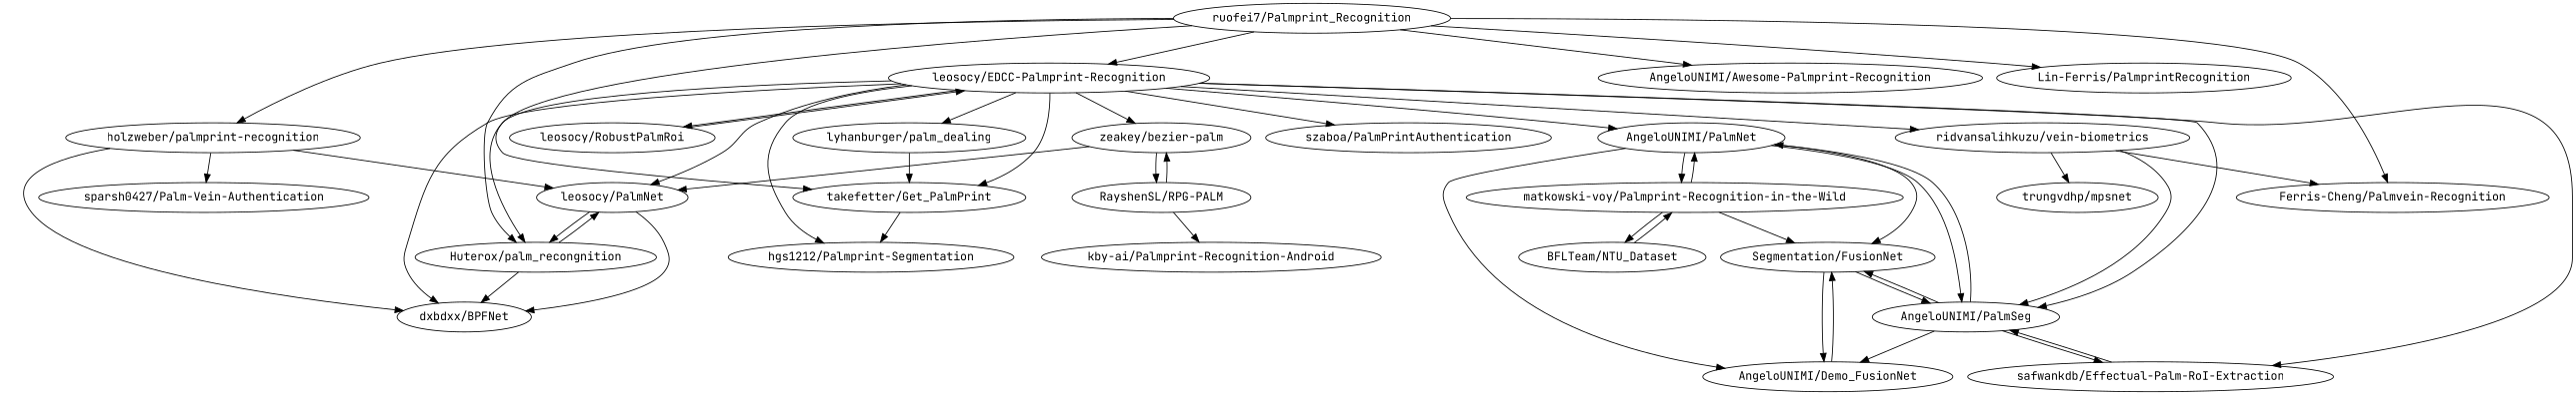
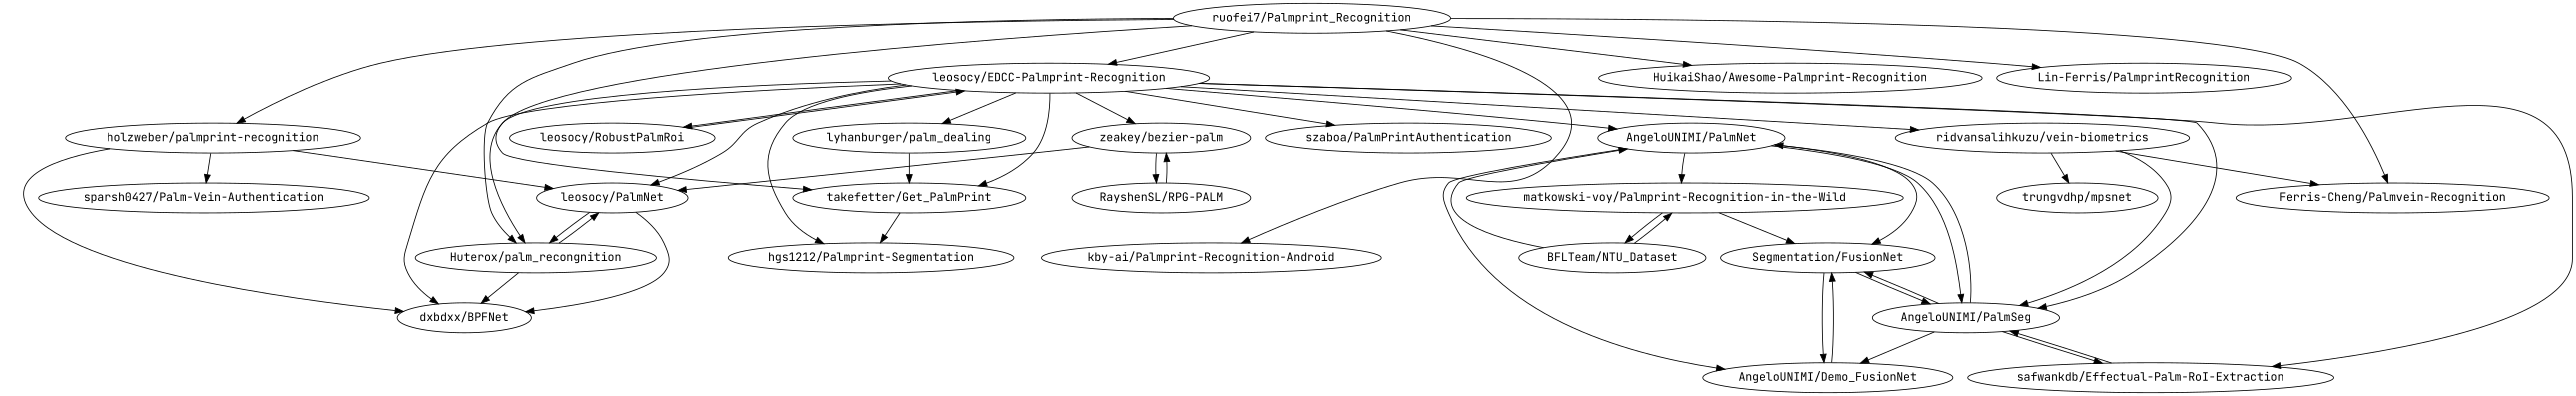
  digraph {
    fontname="JetBrains Mono"
    node [fontname="JetBrains Mono"]
    edge [fontname="JetBrains Mono"]
    "AngeloUNIMI/PalmNet" [l="-0.446,45.443"]
    "matkowski-voy/Palmprint-Recognition-in-the-Wild" [l="-0.467,45.452"]
    "AngeloUNIMI/PalmSeg" [l="-0.442,45.431"]
    n4 [l="-0.461,45.438" label="Segmentation/FusionNet"]
    "AngeloUNIMI/Demo_FusionNet" [l="-0.461,45.429"]
    "BFLTeam/NTU_Dataset" [l="-0.483,45.459"]
    "safwankdb/Effectual-Palm-RoI-Extraction" [l="-0.427,45.435"]
    "lyhanburger/palm_dealing" [l="-0.402,45.412"]
    "takefetter/Get_PalmPrint" [l="-0.391,45.425"]
    n10 [l="-0.375,45.424" label="hgs1212/Palmprint-Segmentation"]
    "leosocy/RobustPalmRoi" [l="-0.416,45.448"]
    "leosocy/EDCC-Palmprint-Recognition" [l="-0.403,45.434"]
    "leosocy/PalmNet" [l="-0.378,45.445"]
    "Huterox/palm_recongnition" [l="-0.382,45.435"]
    "ridvansalihkuzu/vein-biometrics" [l="-0.43,45.415"]
    "dxbdxx/BPFNet" [l="-0.371,45.437"]
    "zeakey/bezier-palm" [l="-0.381,45.457"]
    "szaboa/PalmPrintAuthentication" [l="-0.383,45.412"]
    "ruofei7/Palmprint_Recognition" [l="-0.391,45.445"]
-   "HuikaiShao/Awesome-Palmprint-Recognition" [l="-0.392,45.465" label="AngeloUNIMI/Awesome-Palmprint-Recognition"]
+   "HuikaiShao/Awesome-Palmprint-Recognition" [l="-0.392,45.465"]
    n21 [l="-0.358,45.441" label="Lin-Ferris/PalmprintRecognition"]
    "holzweber/palmprint-recognition" [l="-0.364,45.451"]
    "Ferris-Cheng/Palmvein-Recognition" [l="-0.413,45.426"]
    "kby-ai/Palmprint-Recognition-Android" [l="-0.405,45.461"]
    "trungvdhp/mpsnet" [l="-0.452,45.405"]
    "RayshenSL/RPG-PALM" [l="-0.371,45.47"]
    "sparsh0427/Palm-Vein-Authentication" [l="-0.434,45.398"]
    "AngeloUNIMI/PalmNet" -> "matkowski-voy/Palmprint-Recognition-in-the-Wild"
    "AngeloUNIMI/PalmNet" -> "AngeloUNIMI/PalmSeg"
    "AngeloUNIMI/PalmNet" -> n4
    "AngeloUNIMI/PalmNet" -> "AngeloUNIMI/Demo_FusionNet"
-   "matkowski-voy/Palmprint-Recognition-in-the-Wild" -> "AngeloUNIMI/PalmNet"
+   "BFLTeam/NTU_Dataset" -> "AngeloUNIMI/PalmNet"
    "matkowski-voy/Palmprint-Recognition-in-the-Wild" -> n4
    "matkowski-voy/Palmprint-Recognition-in-the-Wild" -> "BFLTeam/NTU_Dataset"
    "AngeloUNIMI/PalmSeg" -> "AngeloUNIMI/PalmNet"
    "AngeloUNIMI/PalmSeg" -> n4
    "AngeloUNIMI/PalmSeg" -> "AngeloUNIMI/Demo_FusionNet"
    "AngeloUNIMI/PalmSeg" -> "safwankdb/Effectual-Palm-RoI-Extraction"
    n4 -> "AngeloUNIMI/PalmSeg"
    n4 -> "AngeloUNIMI/Demo_FusionNet"
    "AngeloUNIMI/Demo_FusionNet" -> n4
    "BFLTeam/NTU_Dataset" -> "matkowski-voy/Palmprint-Recognition-in-the-Wild"
    "safwankdb/Effectual-Palm-RoI-Extraction" -> "AngeloUNIMI/PalmSeg"
    "lyhanburger/palm_dealing" -> "takefetter/Get_PalmPrint"
    "takefetter/Get_PalmPrint" -> n10
    "leosocy/RobustPalmRoi" -> "leosocy/EDCC-Palmprint-Recognition"
    "leosocy/EDCC-Palmprint-Recognition" -> "AngeloUNIMI/PalmNet"
    "leosocy/EDCC-Palmprint-Recognition" -> "AngeloUNIMI/PalmSeg"
    "leosocy/EDCC-Palmprint-Recognition" -> "safwankdb/Effectual-Palm-RoI-Extraction"
    "leosocy/EDCC-Palmprint-Recognition" -> "lyhanburger/palm_dealing"
    "leosocy/EDCC-Palmprint-Recognition" -> "takefetter/Get_PalmPrint"
    "leosocy/EDCC-Palmprint-Recognition" -> n10
    "leosocy/EDCC-Palmprint-Recognition" -> "leosocy/RobustPalmRoi"
    "leosocy/EDCC-Palmprint-Recognition" -> "leosocy/PalmNet"
    "leosocy/EDCC-Palmprint-Recognition" -> "Huterox/palm_recongnition"
    "leosocy/EDCC-Palmprint-Recognition" -> "ridvansalihkuzu/vein-biometrics"
    "leosocy/EDCC-Palmprint-Recognition" -> "dxbdxx/BPFNet"
    "leosocy/EDCC-Palmprint-Recognition" -> "zeakey/bezier-palm"
    "leosocy/EDCC-Palmprint-Recognition" -> "szaboa/PalmPrintAuthentication"
    "leosocy/PalmNet" -> "Huterox/palm_recongnition"
    "leosocy/PalmNet" -> "dxbdxx/BPFNet"
    "Huterox/palm_recongnition" -> "leosocy/PalmNet"
    "Huterox/palm_recongnition" -> "dxbdxx/BPFNet"
    "ridvansalihkuzu/vein-biometrics" -> "AngeloUNIMI/PalmSeg"
    "ridvansalihkuzu/vein-biometrics" -> "Ferris-Cheng/Palmvein-Recognition"
    "ridvansalihkuzu/vein-biometrics" -> "trungvdhp/mpsnet"
    "zeakey/bezier-palm" -> "leosocy/PalmNet"
    "zeakey/bezier-palm" -> "RayshenSL/RPG-PALM"
    "ruofei7/Palmprint_Recognition" -> "takefetter/Get_PalmPrint"
    "ruofei7/Palmprint_Recognition" -> "leosocy/EDCC-Palmprint-Recognition"
    "ruofei7/Palmprint_Recognition" -> "Huterox/palm_recongnition"
    "ruofei7/Palmprint_Recognition" -> "HuikaiShao/Awesome-Palmprint-Recognition"
    "ruofei7/Palmprint_Recognition" -> n21
    "ruofei7/Palmprint_Recognition" -> "holzweber/palmprint-recognition"
    "ruofei7/Palmprint_Recognition" -> "Ferris-Cheng/Palmvein-Recognition"
-   "RayshenSL/RPG-PALM" -> "kby-ai/Palmprint-Recognition-Android"
+   "ruofei7/Palmprint_Recognition" -> "kby-ai/Palmprint-Recognition-Android"
    "holzweber/palmprint-recognition" -> "leosocy/PalmNet"
    "holzweber/palmprint-recognition" -> "dxbdxx/BPFNet"
    "holzweber/palmprint-recognition" -> "sparsh0427/Palm-Vein-Authentication"
    "RayshenSL/RPG-PALM" -> "zeakey/bezier-palm"
  }
